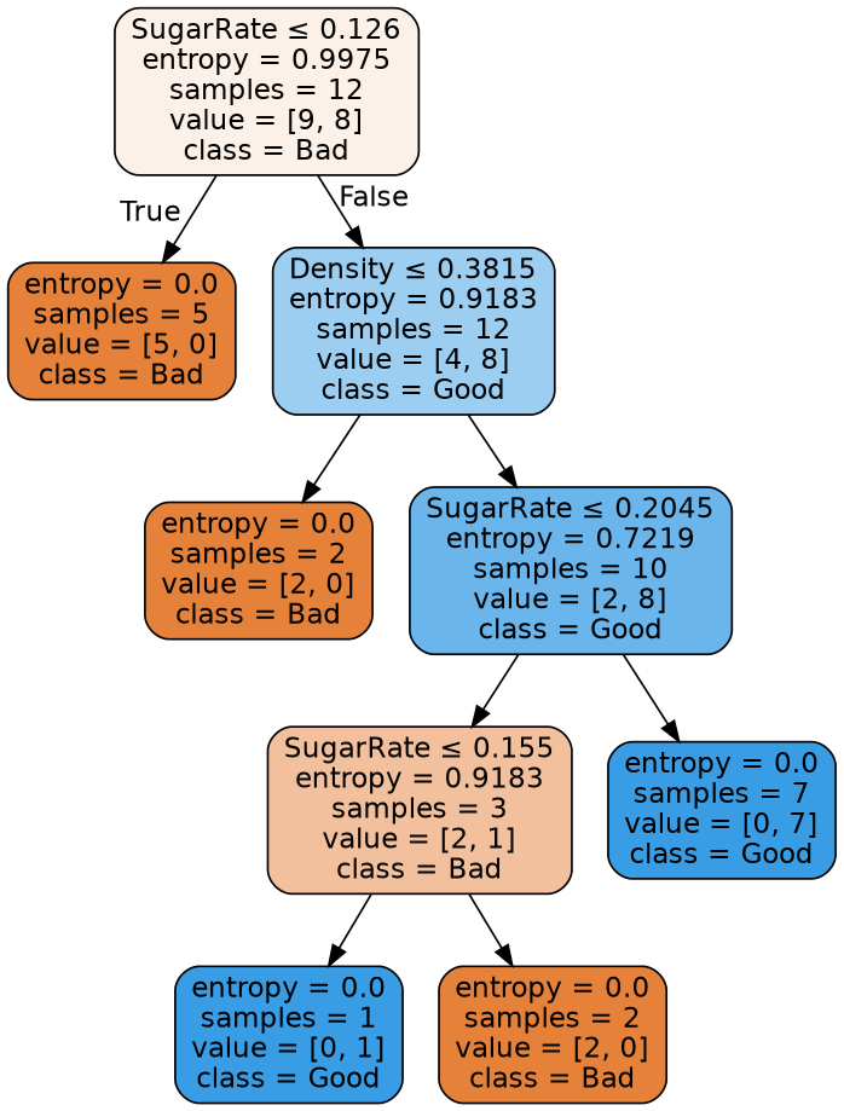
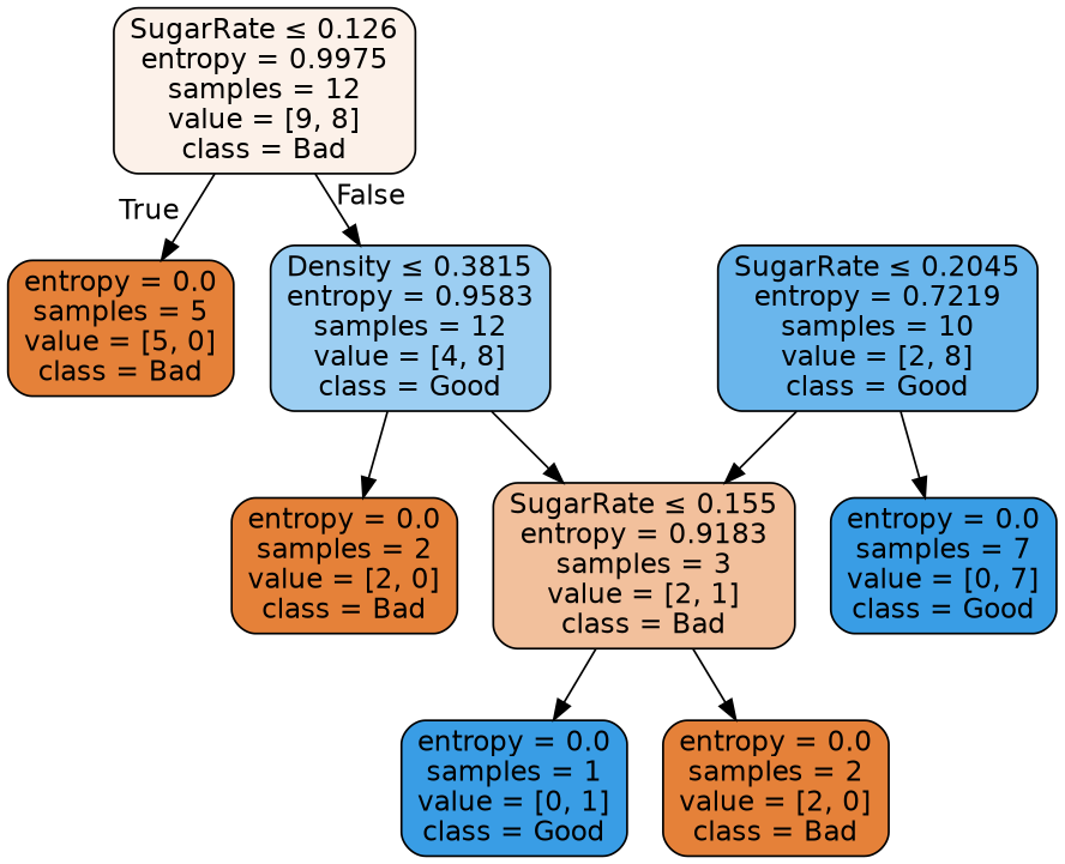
  digraph {
    node [color=black fillcolor="#e58139ff" fontname=helvetica shape=box style="filled, rounded"]
    edge [fontname=helvetica]
    n1 [fillcolor="#e581391c" label=<SugarRate &le; 0.126<br/>entropy = 0.9975<br/>samples = 12<br/>value = [9, 8]<br/>class = Bad>]
    n2 [label=<entropy = 0.0<br/>samples = 5<br/>value = [5, 0]<br/>class = Bad>]
-   n3 [fillcolor="#399de57f" label=<Density &le; 0.3815<br/>entropy = 0.9183<br/>samples = 12<br/>value = [4, 8]<br/>class = Good>]
+   n3 [fillcolor="#399de57f" label=<Density &le; 0.3815<br/>entropy = 0.9583<br/>samples = 12<br/>value = [4, 8]<br/>class = Good>]
    n4 [label=<entropy = 0.0<br/>samples = 2<br/>value = [2, 0]<br/>class = Bad>]
    n5 [fillcolor="#399de5bf" label=<SugarRate &le; 0.2045<br/>entropy = 0.7219<br/>samples = 10<br/>value = [2, 8]<br/>class = Good>]
    n6 [fillcolor="#e581397f" label=<SugarRate &le; 0.155<br/>entropy = 0.9183<br/>samples = 3<br/>value = [2, 1]<br/>class = Bad>]
    n7 [fillcolor="#399de5ff" label=<entropy = 0.0<br/>samples = 7<br/>value = [0, 7]<br/>class = Good>]
    n8 [fillcolor="#399de5ff" label=<entropy = 0.0<br/>samples = 1<br/>value = [0, 1]<br/>class = Good>]
    n9 [label=<entropy = 0.0<br/>samples = 2<br/>value = [2, 0]<br/>class = Bad>]
    n1 -> n2 [headlabel=True labelangle=45 labeldistance=2.5]
    n1 -> n3 [headlabel=False labelangle=-45 labeldistance=2.5]
    n3 -> n4
-   n3 -> n5
+   n3 -> n6
    n5 -> n6
    n5 -> n7
    n6 -> n8
    n6 -> n9
  }
